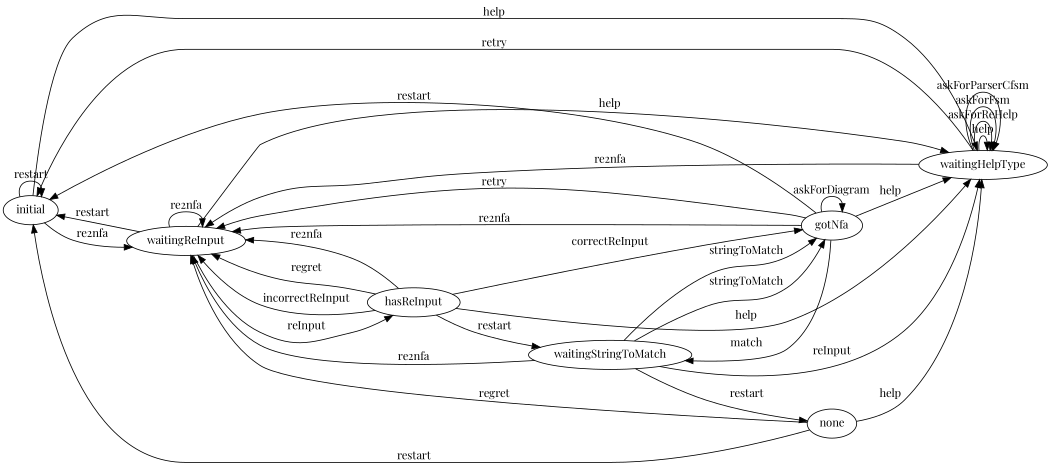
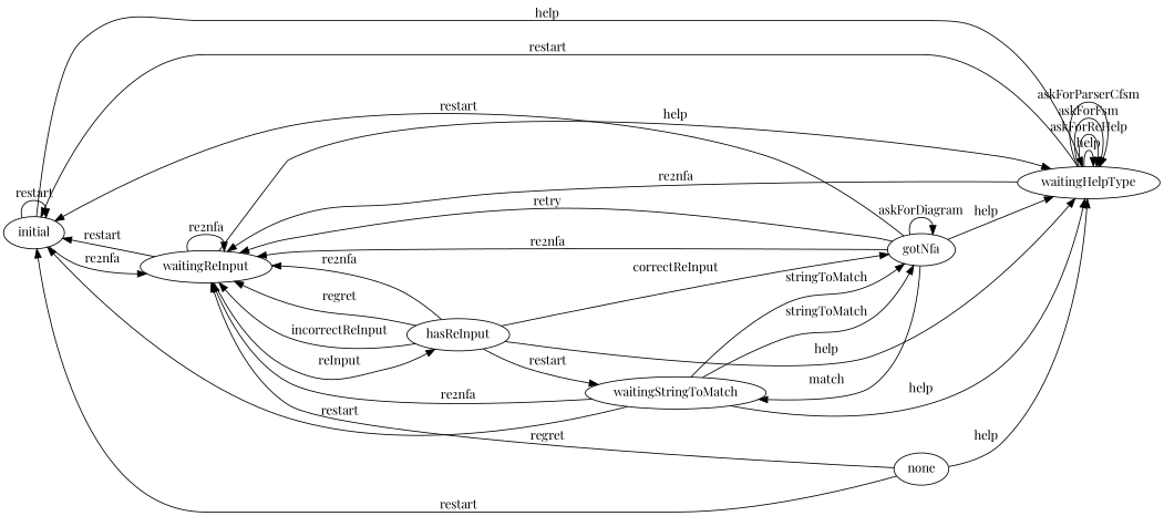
  digraph {
    fontname="Playfair Display"
    rankdir=LR
    node [fontname="Playfair Display"]
    edge [fontname="Playfair Display"]
    initial
    waitingReInput
    waitingHelpType
    hasReInput
    gotNfa
    waitingStringToMatch
    none
    initial -> initial [label=" restart "]
    initial -> waitingReInput [label=" re2nfa "]
    initial -> waitingHelpType [label=" help "]
    waitingReInput -> initial [label=" restart "]
    waitingReInput -> waitingReInput [label=" re2nfa "]
    waitingReInput -> waitingHelpType [label=" help "]
    waitingReInput -> hasReInput [label=" reInput "]
-   waitingHelpType -> initial [label=" retry "]
+   waitingHelpType -> initial [label=" restart "]
    waitingHelpType -> waitingReInput [label=" re2nfa "]
    waitingHelpType -> waitingHelpType [label=" help "]
    waitingHelpType -> waitingHelpType [label=" askForReHelp "]
    waitingHelpType -> waitingHelpType [label=" askForFsm "]
    waitingHelpType -> waitingHelpType [label=" askForParserCfsm "]
    hasReInput -> waitingReInput [label=" re2nfa "]
    hasReInput -> waitingReInput [label=" regret "]
    hasReInput -> waitingReInput [label=" incorrectReInput "]
    hasReInput -> waitingHelpType [label=" help "]
    hasReInput -> gotNfa [label=" correctReInput "]
    hasReInput -> waitingStringToMatch [label=" restart "]
    gotNfa -> initial [label=" restart "]
    gotNfa -> waitingReInput [label=" re2nfa "]
    gotNfa -> waitingReInput [label=" retry "]
    gotNfa -> waitingHelpType [label=" help "]
    gotNfa -> gotNfa [label=" askForDiagram "]
    gotNfa -> waitingStringToMatch [label=" match "]
-   waitingStringToMatch -> none [label=" restart "]
+   waitingStringToMatch -> initial [label=" restart "]
    waitingStringToMatch -> waitingReInput [label=" re2nfa "]
-   waitingStringToMatch -> waitingHelpType [label=" reInput "]
+   waitingStringToMatch -> waitingHelpType [label=" help "]
    waitingStringToMatch -> gotNfa [label=" stringToMatch "]
    waitingStringToMatch -> gotNfa [label=" stringToMatch "]
    none -> initial [label=" restart "]
    none -> waitingReInput [label=" regret "]
    none -> waitingHelpType [label=" help "]
  }
